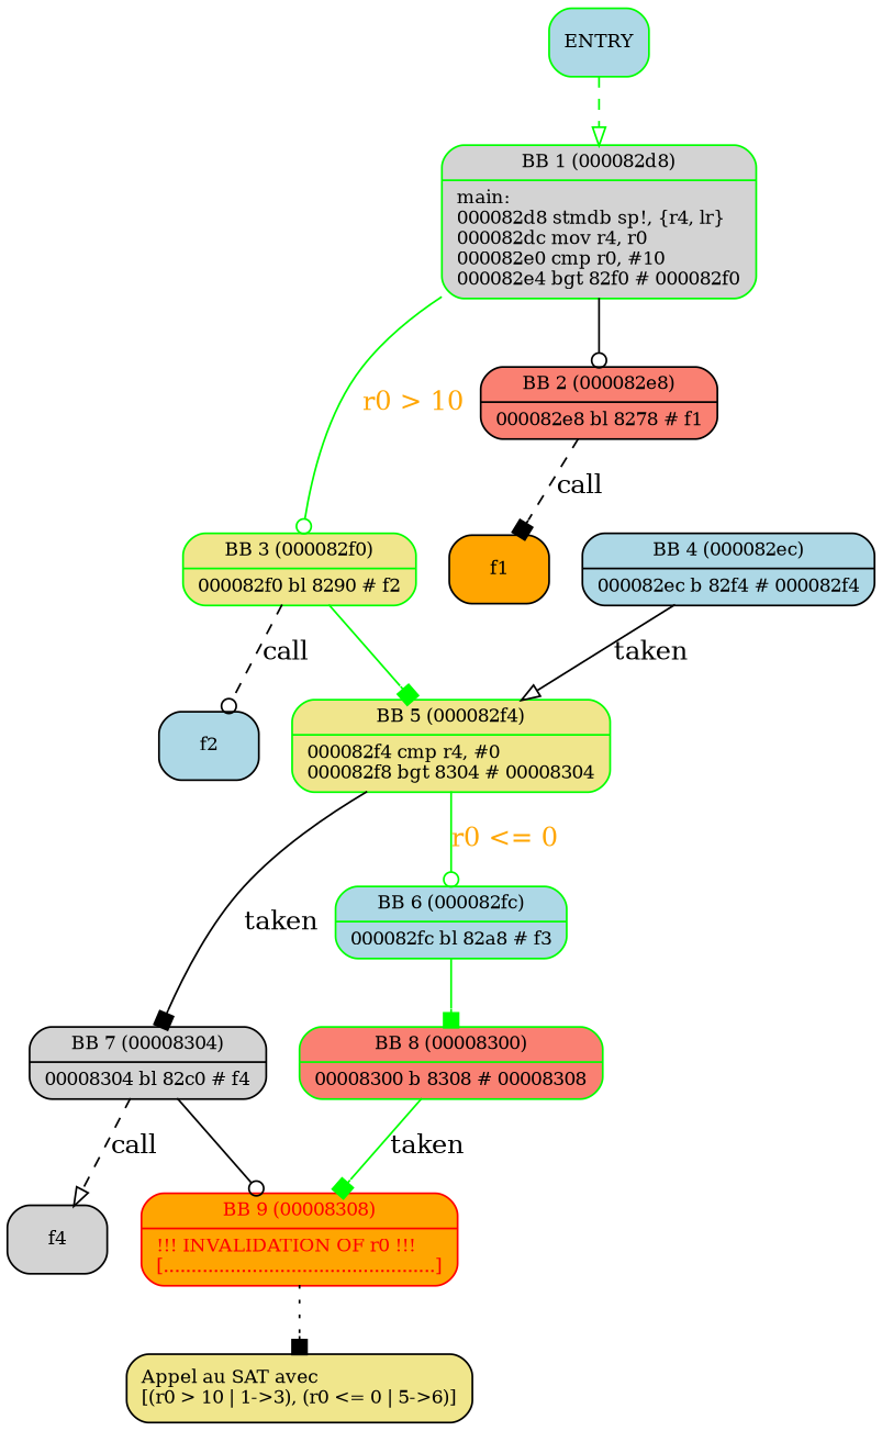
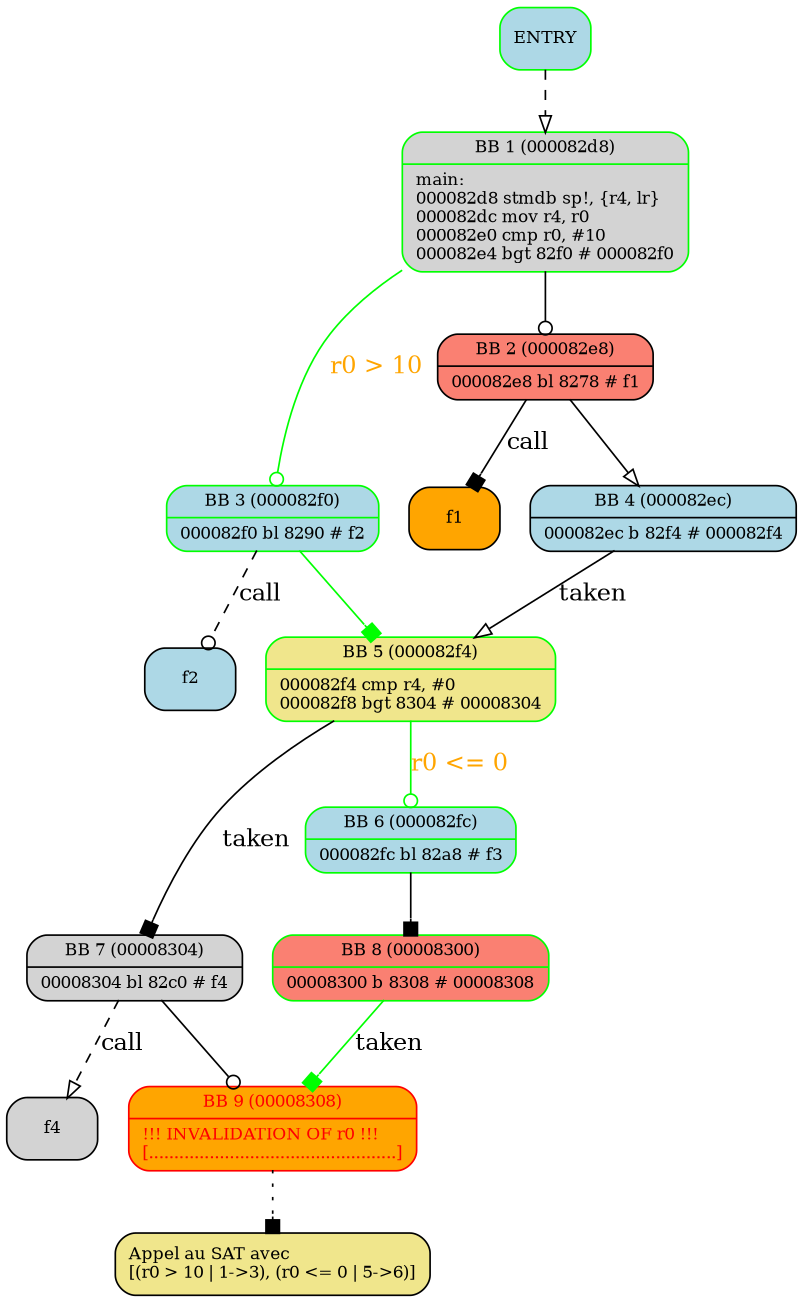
  digraph {
    node [fillcolor=lightblue fontsize=10 labeljust=l shape=Mrecord style=filled]
    edge [arrowhead=box weight=4]
    n1 [color=green label=ENTRY]
    n2 [color=green fillcolor=lightgrey label="{BB 1 (000082d8) | main:\l000082d8    stmdb sp!, \{r4, lr\}\l000082dc    mov r4, r0\l000082e0    cmp r0, #10\l000082e4    bgt 82f0    # 000082f0\l }"]
-   n3 [color=green fillcolor=khaki label="{BB 3 (000082f0) | 000082f0    bl 8290    # f2\l }"]
+   n3 [color=green label="{BB 3 (000082f0) | 000082f0    bl 8290    # f2\l }"]
    n4 [fillcolor=salmon label="{BB 2 (000082e8) | 000082e8    bl 8278    # f1\l }"]
    n5 [label=f2]
    n6 [color=green fillcolor=khaki label="{BB 5 (000082f4) | 000082f4    cmp r4, #0\l000082f8    bgt 8304    # 00008304\l }"]
    n7 [fillcolor=orange label=f1]
    n8 [label="{BB 4 (000082ec) | 000082ec    b 82f4    # 000082f4\l }"]
    n9 [fillcolor=lightgrey label="{BB 7 (00008304) | 00008304    bl 82c0    # f4\l }"]
    n10 [color=green label="{BB 6 (000082fc) | 000082fc    bl 82a8    # f3\l }"]
    n11 [fillcolor=lightgrey label=f4]
    n12 [color=red fillcolor=orange fontcolor=red label="{BB 9 (00008308) | !!! INVALIDATION OF r0 !!!\l[.................................................]\l}"]
    n13 [color=green fillcolor=salmon label="{BB 8 (00008300) | 00008300    b 8308    # 00008308\l }"]
    n14 [fillcolor=khaki label="{Appel au SAT avec\l\[(r0 \> 10 \| 1-\>3), (r0 \<= 0 \| 5-\>6)\]}"]
-   n1 -> n2 [arrowhead=onormal color=green style=dashed weight=1]
+   n1 -> n2 [arrowhead=onormal color=black style=dashed weight=1]
    n2 -> n3 [arrowhead=odot color=green fontcolor=orange label="r0 > 10" weight=3]
    n2 -> n4 [arrowhead=odot]
    n3 -> n5 [arrowhead=odot label=call style=dashed weight=1]
    n3 -> n6 [color=green]
-   n4 -> n7 [label=call style=dashed weight=1]
+   n4 -> n7 [label=call style=solid weight=1]
+   n4 -> n8 [arrowhead=onormal]
    n6 -> n9 [label=taken weight=3]
    n6 -> n10 [arrowhead=odot color=green fontcolor=orange label="r0 <= 0"]
    n8 -> n6 [arrowhead=onormal label=taken weight=3]
    n9 -> n11 [arrowhead=onormal label=call style=dashed weight=1]
    n9 -> n12 [arrowhead=odot]
-   n10 -> n13 [color=green]
+   n10 -> n13 [color=black]
    n12 -> n14 [style=dotted weight=""]
    n13 -> n12 [color=green label=taken weight=3]
  }
